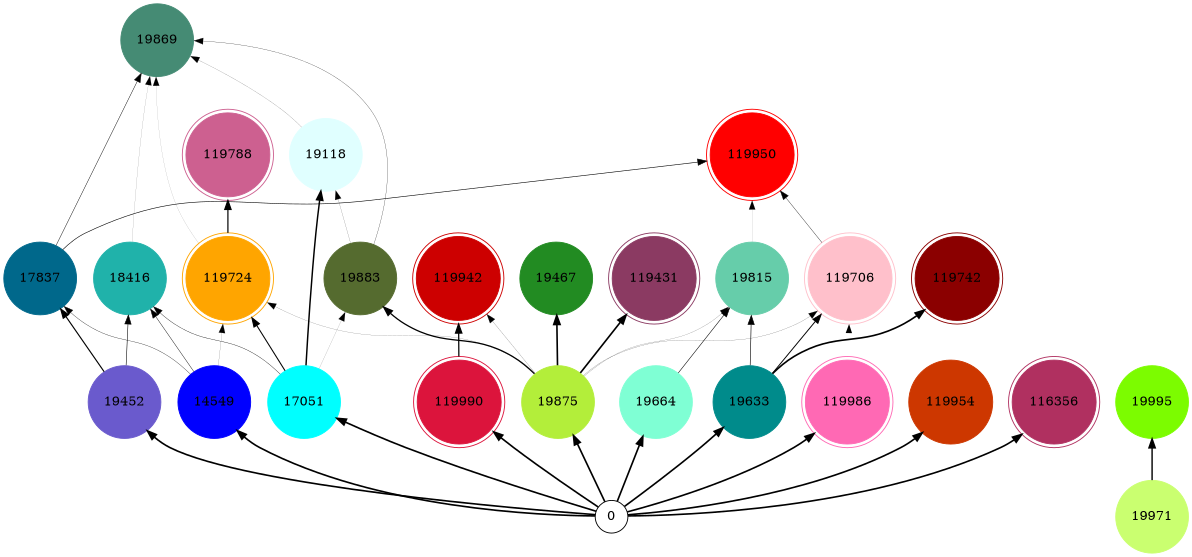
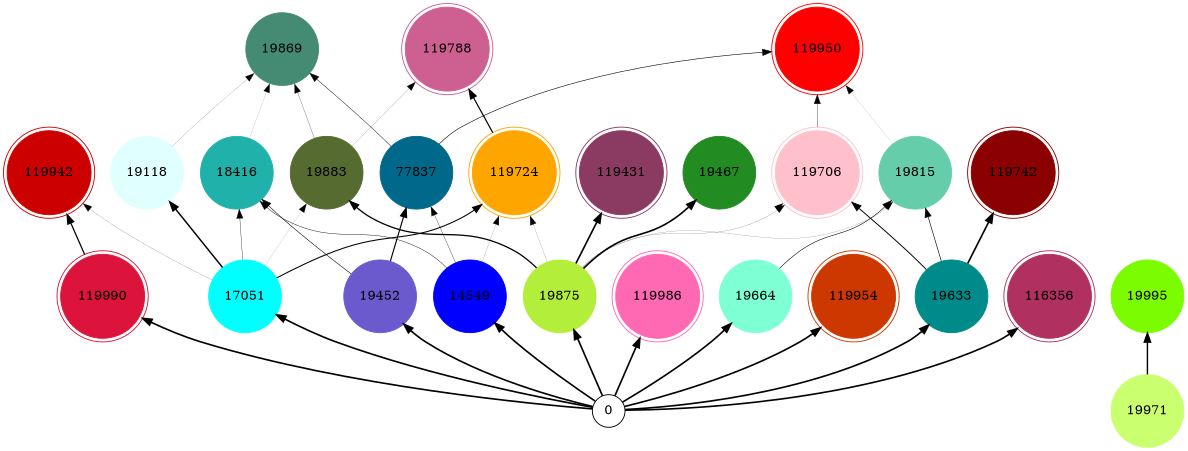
  digraph {
    rankdir=BT
    node [shape=circle style=filled]
    edge [style="setlinewidth(1.82)"]
    14549 [color=blue]
-   17837 [color=deepskyblue4]
+   17837 [color=deepskyblue4 label=77837]
    n3 [color=lightseagreen label=18416]
    119724 [color=orange shape=doublecircle]
    0 [style=""]
    17051 [color=cyan]
    19452 [color=slateblue]
    19633 [color=cyan4]
    19664 [color=aquamarine]
    19875 [color=olivedrab2]
-   119954 [color=orangered3]
+   119954 [color=orangered3 shape=doublecircle]
    119990 [color=crimson shape=doublecircle]
    116356 [color=maroon shape=doublecircle]
    119986 [color=hotpink shape=doublecircle]
    19118 [color=lightcyan]
    19883 [color=darkolivegreen]
    119942 [color=red3 shape=doublecircle]
    19815 [color=aquamarine3]
    119742 [color=red4 shape=doublecircle]
    119706 [color=pink shape=doublecircle]
    19467 [color=forestgreen]
    n22 [color=hotpink4 label=119431 shape=doublecircle]
    19971 [color=darkolivegreen1]
    19995 [color=lawngreen]
    19869 [color=aquamarine4]
    119950 [color=red shape=doublecircle]
    119788 [color=hotpink3 shape=doublecircle]
    14549 -> 17837 [style="setlinewidth(0.34)"]
    14549 -> n3 [style="setlinewidth(0.46)"]
    14549 -> 119724 [style="setlinewidth(0.14)"]
    17837 -> 19869 [style="setlinewidth(0.48)"]
    17837 -> 119950 [style="setlinewidth(0.64)"]
    n3 -> 19869 [style="setlinewidth(0.1)"]
-   119724 -> 19869 [style="setlinewidth(0.08)"]
    119724 -> 119788 [style="setlinewidth(1.32)"]
    0 -> 14549
    0 -> 17051
    0 -> 19452
    0 -> 19633
    0 -> 19664
    0 -> 19875
    0 -> 119954
    0 -> 119990
    0 -> 116356 [style="setlinewidth(1.8)"]
    0 -> 119986
    17051 -> n3 [style="setlinewidth(0.38)"]
    17051 -> 119724 [style="setlinewidth(1.16)"]
    17051 -> 19118 [style="setlinewidth(1.62)"]
    17051 -> 19883 [style="setlinewidth(0.1)"]
-   19875 -> 119942 [style="setlinewidth(0.16)"]
+   17051 -> 119942 [style="setlinewidth(0.16)"]
    19452 -> 17837 [style="setlinewidth(1.26)"]
    19452 -> n3 [style="setlinewidth(0.62)"]
    19633 -> 19815 [style="setlinewidth(0.68)"]
    19633 -> 119742
    19633 -> 119706 [style="setlinewidth(1.06)"]
    19664 -> 19815 [style="setlinewidth(0.62)"]
    19875 -> 119724 [style="setlinewidth(0.14)"]
    19875 -> 19883 [style="setlinewidth(1.42)"]
    19875 -> 19815 [style="setlinewidth(0.14)"]
    19875 -> 119706 [style="setlinewidth(0.16)"]
    19875 -> 19467 [style="setlinewidth(1.8)"]
    19875 -> n22
    119990 -> 119942 [style="setlinewidth(1.38)"]
    119986 -> 119706 [style="setlinewidth(0.04)"]
    19118 -> 19869 [style="setlinewidth(0.14)"]
    19883 -> 19869 [style="setlinewidth(0.26)"]
-   19883 -> 19118 [style="setlinewidth(0.14)"]
+   19883 -> 119788 [style="setlinewidth(0.14)"]
    19815 -> 119950 [style="setlinewidth(0.08)"]
    119706 -> 119950 [style="setlinewidth(0.38)"]
    19971 -> 19995 [style="setlinewidth(1.56)"]
  }
